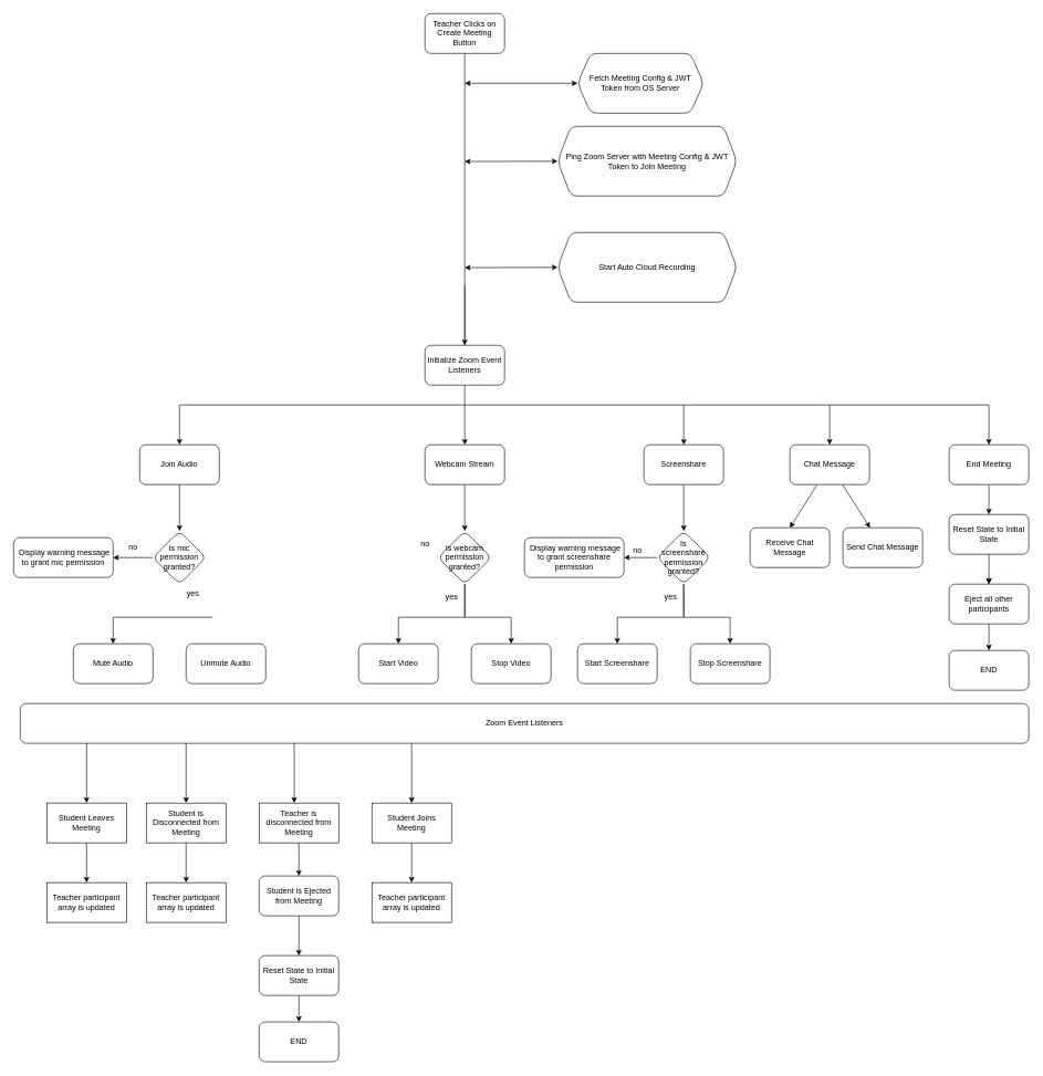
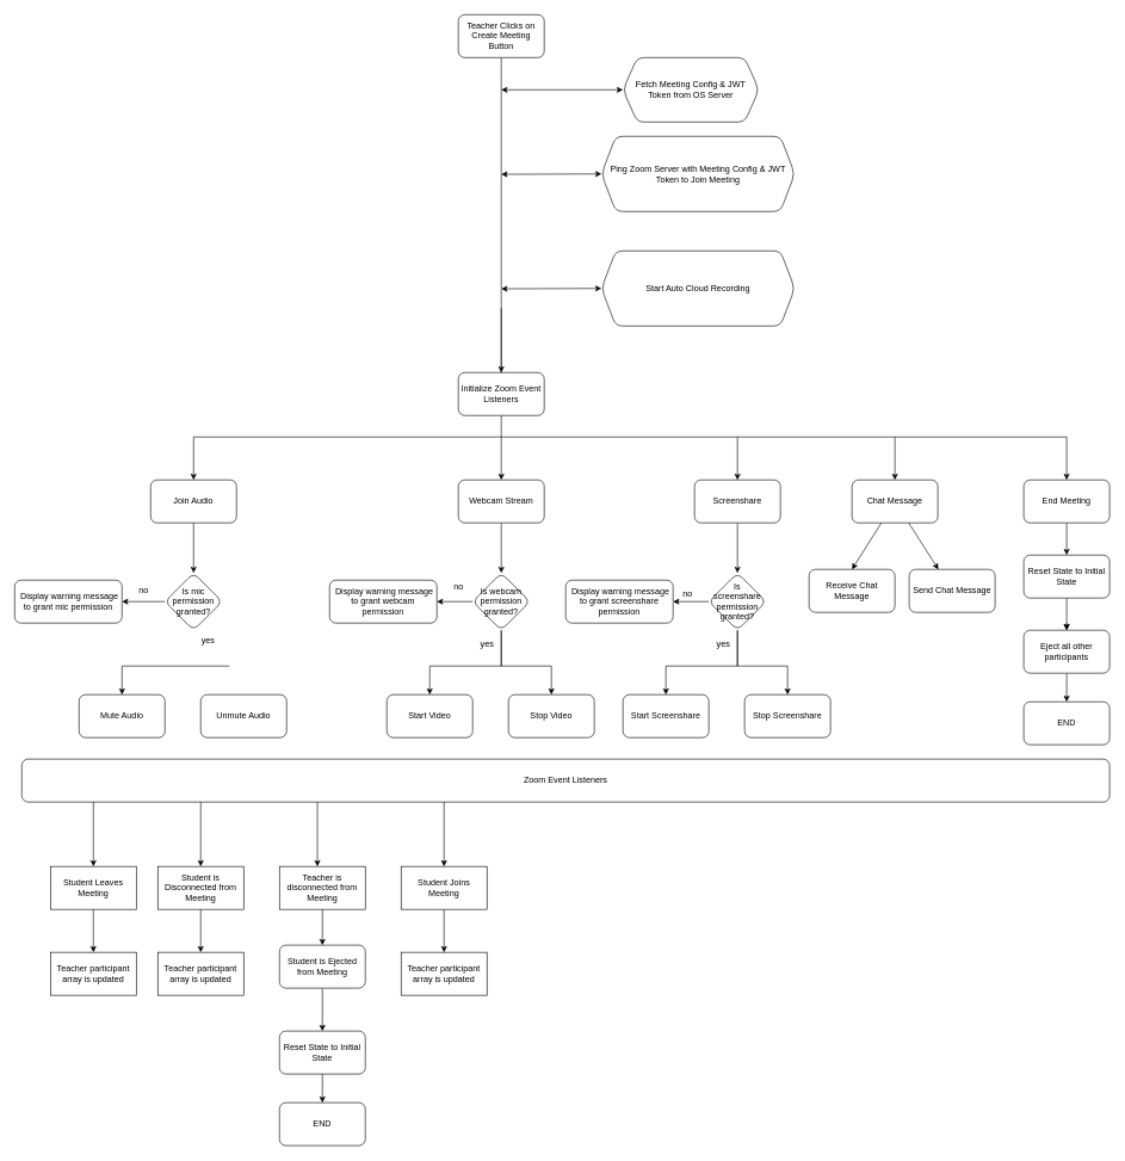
  <mxCell id="0" />
  <mxCell id="1" parent="0" />
  <mxCell id="2" value="" style="edgeStyle=none;rounded=0;orthogonalLoop=1;jettySize=auto;html=1;entryX=0.5;entryY=0;entryDx=0;entryDy=0;" edge="1" parent="1" source="3" target="38"><mxGeometry relative="1" as="geometry"><mxPoint x="700" y="350" as="targetPoint" /></mxGeometry></mxCell>
  <mxCell id="3" value="Teacher Clicks on Create Meeting Button" style="rounded=1;whiteSpace=wrap;html=1;" vertex="1" parent="1"><mxGeometry x="640" y="20" width="120" height="60" as="geometry" /></mxCell>
  <mxCell id="4" value="Fetch Meeting Config &amp;amp; JWT Token from OS Server" style="shape=hexagon;perimeter=hexagonPerimeter2;whiteSpace=wrap;html=1;fixedSize=1;rounded=1;" vertex="1" parent="1"><mxGeometry x="870" y="80" width="190" height="90" as="geometry" /></mxCell>
  <mxCell id="5" value="Ping Zoom Server with Meeting Config &amp;amp; JWT Token to Join Meeting" style="shape=hexagon;perimeter=hexagonPerimeter2;whiteSpace=wrap;html=1;fixedSize=1;rounded=1;" vertex="1" parent="1"><mxGeometry x="840" y="190" width="270" height="105" as="geometry" /></mxCell>
  <mxCell id="6" value="" style="edgeStyle=none;rounded=0;orthogonalLoop=1;jettySize=auto;html=1;" edge="1" parent="1"><mxGeometry relative="1" as="geometry"><mxPoint x="740" y="390" as="sourcePoint" /></mxGeometry></mxCell>
  <mxCell id="7" value="" style="edgeStyle=none;rounded=0;orthogonalLoop=1;jettySize=auto;html=1;" edge="1" parent="1" target="13"><mxGeometry relative="1" as="geometry"><mxPoint x="700" y="430" as="sourcePoint" /></mxGeometry></mxCell>
  <mxCell id="8" value="" style="edgeStyle=none;rounded=0;orthogonalLoop=1;jettySize=auto;html=1;" edge="1" parent="1"><mxGeometry relative="1" as="geometry"><mxPoint x="980" y="390" as="sourcePoint" /></mxGeometry></mxCell>
  <mxCell id="9" value="" style="edgeStyle=none;rounded=0;orthogonalLoop=1;jettySize=auto;html=1;" edge="1" parent="1" target="11"><mxGeometry relative="1" as="geometry"><mxPoint x="1490" y="610" as="sourcePoint" /><Array as="points"><mxPoint x="270" y="610" /></Array></mxGeometry></mxCell>
  <mxCell id="10" value="" style="edgeStyle=none;rounded=0;orthogonalLoop=1;jettySize=auto;html=1;" edge="1" parent="1" source="11" target="27"><mxGeometry relative="1" as="geometry" /></mxCell>
  <mxCell id="11" value="Join Audio" style="whiteSpace=wrap;html=1;rounded=1;" vertex="1" parent="1"><mxGeometry x="210" y="670" width="120" height="60" as="geometry" /></mxCell>
  <mxCell id="12" value="" style="edgeStyle=none;rounded=0;orthogonalLoop=1;jettySize=auto;html=1;" edge="1" parent="1" source="13"><mxGeometry relative="1" as="geometry"><mxPoint x="700" y="800" as="targetPoint" /></mxGeometry></mxCell>
  <mxCell id="13" value="Webcam Stream" style="rounded=1;whiteSpace=wrap;html=1;" vertex="1" parent="1"><mxGeometry x="640" y="670" width="120" height="60" as="geometry" /></mxCell>
  <mxCell id="14" value="" style="edgeStyle=none;rounded=0;orthogonalLoop=1;jettySize=auto;html=1;" edge="1" parent="1" source="16" target="31"><mxGeometry relative="1" as="geometry" /></mxCell>
  <mxCell id="15" value="" style="edgeStyle=none;rounded=0;orthogonalLoop=1;jettySize=auto;html=1;" edge="1" parent="1" target="16"><mxGeometry relative="1" as="geometry"><mxPoint x="1250" y="610" as="sourcePoint" /></mxGeometry></mxCell>
  <mxCell id="16" value="Chat Message" style="rounded=1;whiteSpace=wrap;html=1;" vertex="1" parent="1"><mxGeometry x="1190" y="670" width="120" height="60" as="geometry" /></mxCell>
  <mxCell id="17" value="" style="endArrow=classic;html=1;rounded=0;startArrow=none;" edge="1" parent="1" source="20"><mxGeometry width="50" height="50" relative="1" as="geometry"><mxPoint x="930" y="740" as="sourcePoint" /><mxPoint x="980" y="690" as="targetPoint" /></mxGeometry></mxCell>
  <mxCell id="18" value="" style="edgeStyle=none;rounded=0;orthogonalLoop=1;jettySize=auto;html=1;" edge="1" parent="1" source="20"><mxGeometry relative="1" as="geometry"><mxPoint x="1030" y="800" as="targetPoint" /></mxGeometry></mxCell>
  <mxCell id="19" value="" style="edgeStyle=none;rounded=0;orthogonalLoop=1;jettySize=auto;html=1;" edge="1" parent="1" target="20"><mxGeometry relative="1" as="geometry"><mxPoint x="1030" y="610" as="sourcePoint" /></mxGeometry></mxCell>
  <mxCell id="20" value="Screenshare" style="rounded=1;whiteSpace=wrap;html=1;" vertex="1" parent="1"><mxGeometry x="970" y="670" width="120" height="60" as="geometry" /></mxCell>
  <mxCell id="21" value="" style="edgeStyle=none;rounded=0;orthogonalLoop=1;jettySize=auto;html=1;" edge="1" parent="1" source="23" target="34"><mxGeometry relative="1" as="geometry" /></mxCell>
  <mxCell id="22" value="" style="edgeStyle=none;rounded=0;orthogonalLoop=1;jettySize=auto;html=1;" edge="1" parent="1" target="23"><mxGeometry relative="1" as="geometry"><mxPoint x="1490" y="610" as="sourcePoint" /></mxGeometry></mxCell>
  <mxCell id="23" value="End Meeting" style="rounded=1;whiteSpace=wrap;html=1;" vertex="1" parent="1"><mxGeometry x="1430" y="670" width="120" height="60" as="geometry" /></mxCell>
  <mxCell id="24" value="" style="endArrow=classic;startArrow=classic;html=1;rounded=0;entryX=0;entryY=0.5;entryDx=0;entryDy=0;" edge="1" parent="1" target="4"><mxGeometry width="50" height="50" relative="1" as="geometry"><mxPoint x="700" y="125" as="sourcePoint" /><mxPoint x="810" y="100" as="targetPoint" /></mxGeometry></mxCell>
  <mxCell id="25" value="" style="endArrow=classic;startArrow=classic;html=1;rounded=0;entryX=0;entryY=0.5;entryDx=0;entryDy=0;" edge="1" parent="1" target="5"><mxGeometry width="50" height="50" relative="1" as="geometry"><mxPoint x="700" y="243" as="sourcePoint" /><mxPoint x="800" y="220" as="targetPoint" /></mxGeometry></mxCell>
  <mxCell id="26" value="" style="edgeStyle=orthogonalEdgeStyle;rounded=0;orthogonalLoop=1;jettySize=auto;html=1;" edge="1" parent="1" source="27" target="40"><mxGeometry relative="1" as="geometry" /></mxCell>
  <mxCell id="27" value="Is mic permission granted?" style="rhombus;whiteSpace=wrap;html=1;rounded=1;" vertex="1" parent="1"><mxGeometry x="230" y="800" width="80" height="80" as="geometry" /></mxCell>
  <mxCell id="28" value="" style="edgeStyle=orthogonalEdgeStyle;rounded=0;orthogonalLoop=1;jettySize=auto;html=1;" edge="1" parent="1" target="29"><mxGeometry relative="1" as="geometry"><mxPoint x="320" y="930" as="sourcePoint" /><Array as="points"><mxPoint x="170" y="930" /></Array></mxGeometry></mxCell>
  <mxCell id="29" value="Mute Audio" style="whiteSpace=wrap;html=1;rounded=1;" vertex="1" parent="1"><mxGeometry x="110" y="970" width="120" height="60" as="geometry" /></mxCell>
  <mxCell id="30" value="Unmute Audio" style="rounded=1;whiteSpace=wrap;html=1;" vertex="1" parent="1"><mxGeometry x="280" y="970" width="120" height="60" as="geometry" /></mxCell>
  <mxCell id="31" value="Send Chat Message" style="rounded=1;whiteSpace=wrap;html=1;" vertex="1" parent="1"><mxGeometry x="1270" y="795" width="120" height="60" as="geometry" /></mxCell>
  <mxCell id="32" value="Receive Chat Message" style="whiteSpace=wrap;html=1;rounded=1;" vertex="1" parent="1"><mxGeometry x="1130" y="795" width="120" height="60" as="geometry" /></mxCell>
  <mxCell id="33" value="" style="edgeStyle=orthogonalEdgeStyle;rounded=0;orthogonalLoop=1;jettySize=auto;html=1;" edge="1" parent="1" source="34" target="78"><mxGeometry relative="1" as="geometry" /></mxCell>
  <mxCell id="34" value="Reset State to Initial State" style="rounded=1;whiteSpace=wrap;html=1;" vertex="1" parent="1"><mxGeometry x="1430" y="775" width="120" height="60" as="geometry" /></mxCell>
  <mxCell id="35" value="" style="endArrow=classic;html=1;rounded=0;entryX=0.5;entryY=0;entryDx=0;entryDy=0;" edge="1" parent="1" source="16" target="32"><mxGeometry width="50" height="50" relative="1" as="geometry"><mxPoint x="1200" y="740" as="sourcePoint" /><mxPoint x="1150" y="790" as="targetPoint" /></mxGeometry></mxCell>
  <mxCell id="36" value="" style="edgeStyle=none;rounded=0;orthogonalLoop=1;jettySize=auto;html=1;" edge="1" parent="1"><mxGeometry relative="1" as="geometry"><mxPoint x="1160" y="390" as="sourcePoint" /></mxGeometry></mxCell>
  <mxCell id="37" value="END" style="rounded=1;whiteSpace=wrap;html=1;" vertex="1" parent="1"><mxGeometry x="1430" y="980" width="120" height="60" as="geometry" /></mxCell>
  <mxCell id="38" value="Initialize Zoom Event Listeners" style="whiteSpace=wrap;html=1;rounded=1;" vertex="1" parent="1"><mxGeometry x="640" y="520" width="120" height="60" as="geometry" /></mxCell>
  <mxCell id="39" value="yes" style="text;html=1;align=center;verticalAlign=middle;resizable=0;points=[];autosize=1;strokeColor=none;fillColor=none;" vertex="1" parent="1"><mxGeometry x="270" y="880" width="40" height="30" as="geometry" /></mxCell>
  <mxCell id="40" value="&lt;span style=&quot;white-space: pre;&quot;&gt; &lt;/span&gt;Display warning message to grant mic permission" style="whiteSpace=wrap;html=1;rounded=1;" vertex="1" parent="1"><mxGeometry x="20" y="810" width="150" height="60" as="geometry" /></mxCell>
  <mxCell id="41" value="no" style="text;html=1;align=center;verticalAlign=middle;resizable=0;points=[];autosize=1;strokeColor=none;fillColor=none;" vertex="1" parent="1"><mxGeometry x="180" y="810" width="40" height="30" as="geometry" /></mxCell>
+ <mxCell id="42" value="" style="edgeStyle=orthogonalEdgeStyle;rounded=0;orthogonalLoop=1;jettySize=auto;html=1;" edge="1" parent="1" source="43" target="50"><mxGeometry relative="1" as="geometry" /></mxCell>
  <mxCell id="43" value="Is webcam permission granted?" style="rhombus;whiteSpace=wrap;html=1;rounded=1;" vertex="1" parent="1"><mxGeometry x="660" y="800" width="80" height="80" as="geometry" /></mxCell>
  <mxCell id="44" value="" style="edgeStyle=orthogonalEdgeStyle;rounded=0;orthogonalLoop=1;jettySize=auto;html=1;" edge="1" parent="1" target="45"><mxGeometry relative="1" as="geometry"><mxPoint x="700" y="930" as="sourcePoint" /><Array as="points"><mxPoint x="600" y="940" /><mxPoint x="600" y="940" /></Array></mxGeometry></mxCell>
  <mxCell id="45" value="Start Video" style="whiteSpace=wrap;html=1;rounded=1;" vertex="1" parent="1"><mxGeometry x="540" y="970" width="120" height="60" as="geometry" /></mxCell>
  <mxCell id="46" value="" style="edgeStyle=orthogonalEdgeStyle;rounded=0;orthogonalLoop=1;jettySize=auto;html=1;" edge="1" parent="1" source="43" target="47"><mxGeometry relative="1" as="geometry"><Array as="points"><mxPoint x="700" y="930" /><mxPoint x="770" y="930" /></Array></mxGeometry></mxCell>
  <mxCell id="47" value="Stop Video" style="rounded=1;whiteSpace=wrap;html=1;" vertex="1" parent="1"><mxGeometry x="710" y="970" width="120" height="60" as="geometry" /></mxCell>
  <mxCell id="48" value="" style="endArrow=none;html=1;rounded=0;entryX=0.5;entryY=1;entryDx=0;entryDy=0;" edge="1" parent="1" target="43"><mxGeometry width="50" height="50" relative="1" as="geometry"><mxPoint x="700" y="930" as="sourcePoint" /><mxPoint x="730" y="910" as="targetPoint" /></mxGeometry></mxCell>
  <mxCell id="49" value="yes" style="text;html=1;align=center;verticalAlign=middle;resizable=0;points=[];autosize=1;strokeColor=none;fillColor=none;" vertex="1" parent="1"><mxGeometry x="660" y="885" width="40" height="30" as="geometry" /></mxCell>
+ <mxCell id="50" value="&lt;span style=&quot;white-space: pre;&quot;&gt; &lt;/span&gt;Display warning message to grant webcam permission" style="whiteSpace=wrap;html=1;rounded=1;" vertex="1" parent="1"><mxGeometry x="460" y="810" width="150" height="60" as="geometry" /></mxCell>
  <mxCell id="51" value="no" style="text;html=1;align=center;verticalAlign=middle;resizable=0;points=[];autosize=1;strokeColor=none;fillColor=none;" vertex="1" parent="1"><mxGeometry x="620" y="805" width="40" height="30" as="geometry" /></mxCell>
  <mxCell id="52" value="" style="edgeStyle=orthogonalEdgeStyle;rounded=0;orthogonalLoop=1;jettySize=auto;html=1;" edge="1" parent="1" source="53" target="60"><mxGeometry relative="1" as="geometry" /></mxCell>
  <mxCell id="53" value="Is screenshare permission granted?" style="rhombus;whiteSpace=wrap;html=1;rounded=1;" vertex="1" parent="1"><mxGeometry x="990" y="800" width="80" height="80" as="geometry" /></mxCell>
  <mxCell id="54" value="" style="edgeStyle=orthogonalEdgeStyle;rounded=0;orthogonalLoop=1;jettySize=auto;html=1;" edge="1" parent="1" target="55"><mxGeometry relative="1" as="geometry"><mxPoint x="1030" y="930" as="sourcePoint" /><Array as="points"><mxPoint x="930" y="940" /><mxPoint x="930" y="940" /></Array></mxGeometry></mxCell>
  <mxCell id="55" value="Start Screenshare" style="whiteSpace=wrap;html=1;rounded=1;" vertex="1" parent="1"><mxGeometry x="870" y="970" width="120" height="60" as="geometry" /></mxCell>
  <mxCell id="56" value="" style="edgeStyle=orthogonalEdgeStyle;rounded=0;orthogonalLoop=1;jettySize=auto;html=1;" edge="1" parent="1" source="53" target="57"><mxGeometry relative="1" as="geometry"><Array as="points"><mxPoint x="1030" y="930" /><mxPoint x="1100" y="930" /></Array></mxGeometry></mxCell>
  <mxCell id="57" value="Stop Screenshare" style="rounded=1;whiteSpace=wrap;html=1;" vertex="1" parent="1"><mxGeometry x="1040" y="970" width="120" height="60" as="geometry" /></mxCell>
  <mxCell id="58" value="" style="endArrow=none;html=1;rounded=0;entryX=0.5;entryY=1;entryDx=0;entryDy=0;" edge="1" parent="1" target="53"><mxGeometry width="50" height="50" relative="1" as="geometry"><mxPoint x="1030" y="930" as="sourcePoint" /><mxPoint x="1060" y="910" as="targetPoint" /></mxGeometry></mxCell>
  <mxCell id="59" value="yes" style="text;html=1;align=center;verticalAlign=middle;resizable=0;points=[];autosize=1;strokeColor=none;fillColor=none;" vertex="1" parent="1"><mxGeometry x="990" y="885" width="40" height="30" as="geometry" /></mxCell>
  <mxCell id="60" value="&lt;span style=&quot;white-space: pre;&quot;&gt; &lt;/span&gt;Display warning message to grant screenshare permission" style="whiteSpace=wrap;html=1;rounded=1;" vertex="1" parent="1"><mxGeometry x="790" y="810" width="150" height="60" as="geometry" /></mxCell>
  <mxCell id="61" value="no" style="text;html=1;align=center;verticalAlign=middle;resizable=0;points=[];autosize=1;strokeColor=none;fillColor=none;" vertex="1" parent="1"><mxGeometry x="940" y="815" width="40" height="30" as="geometry" /></mxCell>
  <mxCell id="62" value="" style="edgeStyle=orthogonalEdgeStyle;rounded=0;orthogonalLoop=1;jettySize=auto;html=1;" edge="1" parent="1" source="63" target="79"><mxGeometry relative="1" as="geometry" /></mxCell>
  <mxCell id="63" value="Student is Disconnected from Meeting" style="rounded=0;whiteSpace=wrap;html=1;" vertex="1" parent="1"><mxGeometry x="220" y="1210" width="120" height="60" as="geometry" /></mxCell>
  <mxCell id="64" value="Zoom Event Listeners" style="rounded=1;whiteSpace=wrap;html=1;" vertex="1" parent="1"><mxGeometry x="30" y="1060" width="1520" height="60" as="geometry" /></mxCell>
  <mxCell id="65" value="" style="endArrow=classic;html=1;rounded=0;" edge="1" parent="1"><mxGeometry width="50" height="50" relative="1" as="geometry"><mxPoint x="280" y="1120" as="sourcePoint" /><mxPoint x="280" y="1210" as="targetPoint" /></mxGeometry></mxCell>
  <mxCell id="66" value="" style="endArrow=classic;html=1;rounded=0;" edge="1" parent="1"><mxGeometry width="50" height="50" relative="1" as="geometry"><mxPoint x="443" y="1120" as="sourcePoint" /><mxPoint x="443" y="1210" as="targetPoint" /></mxGeometry></mxCell>
  <mxCell id="67" value="" style="edgeStyle=orthogonalEdgeStyle;rounded=0;orthogonalLoop=1;jettySize=auto;html=1;" edge="1" parent="1" source="68" target="70"><mxGeometry relative="1" as="geometry" /></mxCell>
  <mxCell id="68" value="Teacher is disconnected from Meeting" style="rounded=0;whiteSpace=wrap;html=1;" vertex="1" parent="1"><mxGeometry x="390" y="1210" width="120" height="60" as="geometry" /></mxCell>
  <mxCell id="69" value="" style="edgeStyle=orthogonalEdgeStyle;rounded=0;orthogonalLoop=1;jettySize=auto;html=1;" edge="1" parent="1" source="70" target="72"><mxGeometry relative="1" as="geometry" /></mxCell>
  <mxCell id="70" value="Student is Ejected from Meeting" style="rounded=1;whiteSpace=wrap;html=1;" vertex="1" parent="1"><mxGeometry x="390" y="1320" width="120" height="60" as="geometry" /></mxCell>
  <mxCell id="71" value="" style="edgeStyle=orthogonalEdgeStyle;rounded=0;orthogonalLoop=1;jettySize=auto;html=1;" edge="1" parent="1" source="72" target="73"><mxGeometry relative="1" as="geometry" /></mxCell>
  <mxCell id="72" value="Reset State to Initial State" style="rounded=1;whiteSpace=wrap;html=1;" vertex="1" parent="1"><mxGeometry x="390" y="1440" width="120" height="60" as="geometry" /></mxCell>
  <mxCell id="73" value="END" style="rounded=1;whiteSpace=wrap;html=1;" vertex="1" parent="1"><mxGeometry x="390" y="1540" width="120" height="60" as="geometry" /></mxCell>
  <mxCell id="74" value="Start Auto Cloud Recording" style="shape=hexagon;perimeter=hexagonPerimeter2;whiteSpace=wrap;html=1;fixedSize=1;rounded=1;" vertex="1" parent="1"><mxGeometry x="840" y="350" width="270" height="105" as="geometry" /></mxCell>
  <mxCell id="75" value="" style="endArrow=classic;startArrow=classic;html=1;rounded=0;entryX=0;entryY=0.5;entryDx=0;entryDy=0;" edge="1" parent="1" target="74"><mxGeometry width="50" height="50" relative="1" as="geometry"><mxPoint x="700" y="403" as="sourcePoint" /><mxPoint x="800" y="380" as="targetPoint" /></mxGeometry></mxCell>
  <mxCell id="76" value="" style="edgeStyle=none;rounded=0;orthogonalLoop=1;jettySize=auto;html=1;" edge="1" parent="1" target="78"><mxGeometry relative="1" as="geometry"><mxPoint x="1490" y="870" as="sourcePoint" /></mxGeometry></mxCell>
  <mxCell id="77" value="" style="edgeStyle=orthogonalEdgeStyle;rounded=0;orthogonalLoop=1;jettySize=auto;html=1;" edge="1" parent="1" source="78" target="37"><mxGeometry relative="1" as="geometry" /></mxCell>
  <mxCell id="78" value="Eject all other participants" style="rounded=1;whiteSpace=wrap;html=1;" vertex="1" parent="1"><mxGeometry x="1430" y="880" width="120" height="60" as="geometry" /></mxCell>
  <mxCell id="79" value="Teacher participant array is updated" style="rounded=0;whiteSpace=wrap;html=1;" vertex="1" parent="1"><mxGeometry x="220" y="1330" width="120" height="60" as="geometry" /></mxCell>
  <mxCell id="80" value="" style="edgeStyle=orthogonalEdgeStyle;rounded=0;orthogonalLoop=1;jettySize=auto;html=1;" edge="1" parent="1" source="81" target="83"><mxGeometry relative="1" as="geometry" /></mxCell>
  <mxCell id="81" value="Student Leaves Meeting" style="rounded=0;whiteSpace=wrap;html=1;" vertex="1" parent="1"><mxGeometry x="70" y="1210" width="120" height="60" as="geometry" /></mxCell>
  <mxCell id="82" value="" style="endArrow=classic;html=1;rounded=0;" edge="1" parent="1"><mxGeometry width="50" height="50" relative="1" as="geometry"><mxPoint x="130" y="1120" as="sourcePoint" /><mxPoint x="130" y="1210" as="targetPoint" /></mxGeometry></mxCell>
  <mxCell id="83" value="Teacher participant array is updated" style="rounded=0;whiteSpace=wrap;html=1;" vertex="1" parent="1"><mxGeometry x="70" y="1330" width="120" height="60" as="geometry" /></mxCell>
  <mxCell id="84" value="" style="edgeStyle=orthogonalEdgeStyle;rounded=0;orthogonalLoop=1;jettySize=auto;html=1;" edge="1" parent="1" source="85" target="87"><mxGeometry relative="1" as="geometry" /></mxCell>
  <mxCell id="85" value="Student Joins Meeting" style="rounded=0;whiteSpace=wrap;html=1;" vertex="1" parent="1"><mxGeometry x="560" y="1210" width="120" height="60" as="geometry" /></mxCell>
  <mxCell id="86" value="" style="endArrow=classic;html=1;rounded=0;" edge="1" parent="1"><mxGeometry width="50" height="50" relative="1" as="geometry"><mxPoint x="620" y="1120" as="sourcePoint" /><mxPoint x="620" y="1210" as="targetPoint" /></mxGeometry></mxCell>
  <mxCell id="87" value="Teacher participant array is updated" style="rounded=0;whiteSpace=wrap;html=1;" vertex="1" parent="1"><mxGeometry x="560" y="1330" width="120" height="60" as="geometry" /></mxCell>
